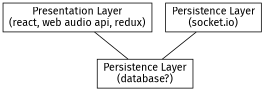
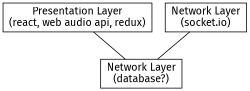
  graph {
    fontname="Fira Sans"
    rankdir=TB
    node [fontname="Fira Sans" shape=box]
    edge [fontname="Fira Sans"]
    n1 [label="Presentation Layer\n(react, web audio api, redux)"]
-   n2 [label="Persistence Layer\n(database?)"]
-   n3 [label="Persistence Layer\n(socket.io)"]
+   n2 [label="Network Layer\n(database?)"]
+   n3 [label="Network Layer\n(socket.io)"]
    n1 -- n2
    n3 -- n2
  }
